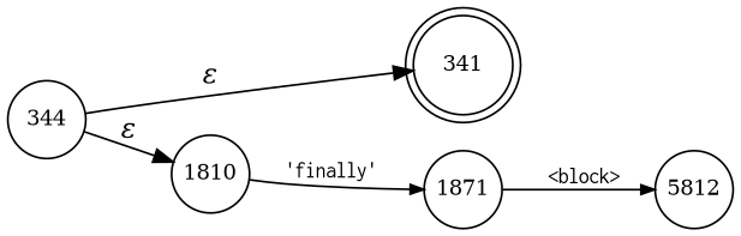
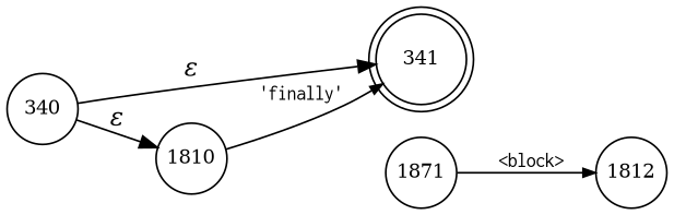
  digraph {
    rankdir=LR
    node [fixedsize=true fontsize=11 shape=circle peripheries=1]
    edge [fontname=Courier]
    n1 [label=341 shape=doublecircle width=.6 peripheries=""]
    n2 [label=1810 width=.55]
    n3 [label=1871 width=.55]
-   n4 [label=5812 width=.55]
-   n5 [label=344 width=.55]
-   n2 -> n3 [arrowhead=normal arrowsize=.7 fontsize=11 label="'finally'"]
+   n4 [label=1812 width=.55]
+   n5 [label=340 width=.55]
+   n2 -> n1 [arrowhead=normal arrowsize=.7 fontsize=11 label="'finally'"]
    n3 -> n4 [arrowhead=normal arrowsize=.7 fontsize=11 label="<block>"]
    n5 -> n1 [fontname="Times-Italic" label="&epsilon;"]
    n5 -> n2 [fontname="Times-Italic" label="&epsilon;"]
  }
